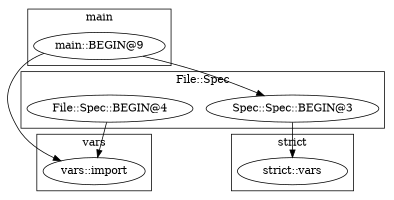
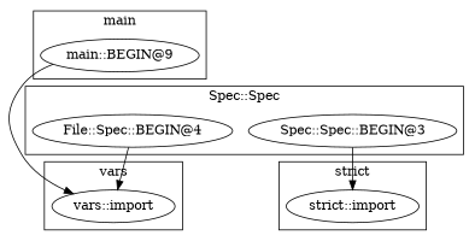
  digraph {
    "File::Spec::BEGIN@4"
    n2 [label="Spec::Spec::BEGIN@3"]
    "vars::import"
    "main::BEGIN@9"
-   "strict::import" [label="strict::vars"]
+   "strict::import"
    subgraph cluster_1 {
-     label="File::Spec"
+     label="Spec::Spec"
      "File::Spec::BEGIN@4"
      n2
    }
    subgraph cluster_2 {
      label=vars
      "vars::import"
    }
    subgraph cluster_3 {
      label=main
      "main::BEGIN@9"
    }
    subgraph cluster_4 {
      label="strict"
      "strict::import"
    }
    "File::Spec::BEGIN@4" -> "vars::import"
    n2 -> "strict::import"
-   "main::BEGIN@9" -> n2
    "main::BEGIN@9" -> "vars::import"
  }
